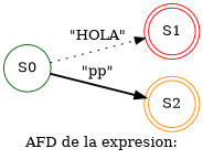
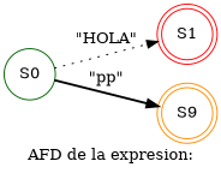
  digraph {
    label="AFD de la expresion:"
    rankdir=LR
    node [shape=doublecircle]
    n1 [label=S0 shape=circle color=darkgreen]
    n2 [label=S1 color=red]
-   n3 [label=S2 color=darkorange]
+   n3 [label=S9 color=darkorange]
    n1 -> n2 [label="\"HOLA\"" style=dotted]
    n1 -> n3 [label="\"pp\"" style=bold]
  }
